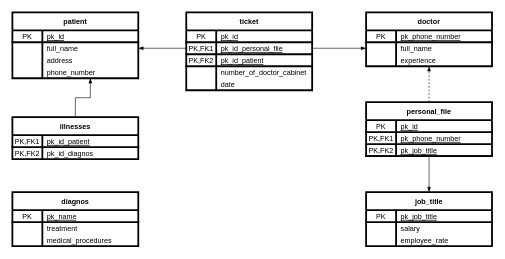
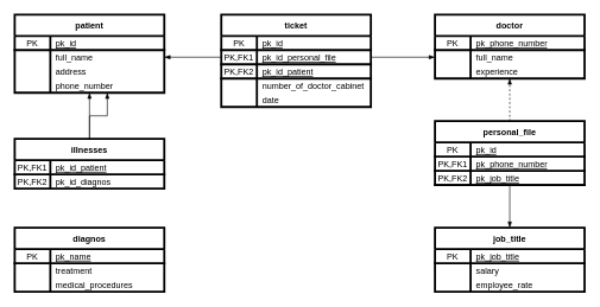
  <mxCell id="0" />
  <mxCell id="1" parent="0" />
  <mxCell id="2" value="patient" style="shape=table;startSize=30;container=1;collapsible=1;childLayout=tableLayout;fixedRows=1;rowLines=0;fontStyle=1;align=center;resizeLast=1;strokeWidth=3;" parent="1" vertex="1"><mxGeometry x="20" y="20" width="210" height="110" as="geometry"><mxRectangle x="120" y="120" width="100" height="30" as="alternateBounds" /></mxGeometry></mxCell>
  <mxCell id="3" value="" style="shape=partialRectangle;collapsible=0;dropTarget=0;pointerEvents=0;fillColor=none;points=[[0,0.5],[1,0.5]];portConstraint=eastwest;top=0;left=0;right=0;bottom=1;strokeWidth=3;" parent="2" vertex="1"><mxGeometry y="30" width="210" height="20" as="geometry" /></mxCell>
  <mxCell id="4" value="PK" style="shape=partialRectangle;overflow=hidden;connectable=0;fillColor=none;top=0;left=0;bottom=0;right=0;fontStyle=0;fontFamily=Helvetica;" parent="3" vertex="1"><mxGeometry width="50" height="20" as="geometry"><mxRectangle width="50" height="20" as="alternateBounds" /></mxGeometry></mxCell>
  <mxCell id="5" value="pk_id" style="shape=partialRectangle;overflow=hidden;connectable=0;fillColor=none;top=0;left=0;bottom=0;right=0;align=left;spacingLeft=6;fontStyle=4;strokeWidth=1;" parent="3" vertex="1"><mxGeometry x="50" width="160" height="20" as="geometry"><mxRectangle width="160" height="20" as="alternateBounds" /></mxGeometry></mxCell>
  <mxCell id="6" value="" style="shape=partialRectangle;collapsible=0;dropTarget=0;pointerEvents=0;fillColor=none;points=[[0,0.5],[1,0.5]];portConstraint=eastwest;top=0;left=0;right=0;bottom=0;strokeWidth=1;" parent="2" vertex="1"><mxGeometry y="50" width="210" height="20" as="geometry" /></mxCell>
  <mxCell id="7" value="" style="shape=partialRectangle;overflow=hidden;connectable=0;fillColor=none;top=0;left=0;bottom=0;right=0;" parent="6" vertex="1"><mxGeometry width="50" height="20" as="geometry"><mxRectangle width="50" height="20" as="alternateBounds" /></mxGeometry></mxCell>
  <mxCell id="8" value="full_name" style="shape=partialRectangle;overflow=hidden;connectable=1;fillColor=none;top=0;left=0;bottom=0;right=0;align=left;spacingLeft=6;movable=1;resizable=1;rotatable=1;deletable=1;editable=1;locked=0;strokeWidth=1;" parent="6" vertex="1"><mxGeometry x="50" width="160" height="20" as="geometry"><mxRectangle width="160" height="20" as="alternateBounds" /></mxGeometry></mxCell>
  <mxCell id="9" style="shape=partialRectangle;collapsible=0;dropTarget=0;pointerEvents=0;fillColor=none;points=[[0,0.5],[1,0.5]];portConstraint=eastwest;top=0;left=0;right=0;bottom=0;strokeWidth=1;" parent="2" vertex="1"><mxGeometry y="70" width="210" height="20" as="geometry" /></mxCell>
  <mxCell id="10" style="shape=partialRectangle;overflow=hidden;connectable=0;fillColor=none;top=0;left=0;bottom=0;right=0;" parent="9" vertex="1"><mxGeometry width="50" height="20" as="geometry"><mxRectangle width="50" height="20" as="alternateBounds" /></mxGeometry></mxCell>
  <mxCell id="11" value="address" style="shape=partialRectangle;overflow=hidden;connectable=1;fillColor=none;top=0;left=0;bottom=0;right=0;align=left;spacingLeft=6;movable=1;resizable=1;rotatable=1;deletable=1;editable=1;locked=0;strokeWidth=1;" parent="9" vertex="1"><mxGeometry x="50" width="160" height="20" as="geometry"><mxRectangle width="160" height="20" as="alternateBounds" /></mxGeometry></mxCell>
  <mxCell id="12" style="shape=partialRectangle;collapsible=0;dropTarget=0;pointerEvents=0;fillColor=none;points=[[0,0.5],[1,0.5]];portConstraint=eastwest;top=0;left=0;right=0;bottom=0;strokeWidth=1;" parent="2" vertex="1"><mxGeometry y="90" width="210" height="20" as="geometry" /></mxCell>
  <mxCell id="13" style="shape=partialRectangle;overflow=hidden;connectable=0;fillColor=none;top=0;left=0;bottom=0;right=0;" parent="12" vertex="1"><mxGeometry width="50" height="20" as="geometry"><mxRectangle width="50" height="20" as="alternateBounds" /></mxGeometry></mxCell>
  <mxCell id="14" value="phone_number" style="shape=partialRectangle;overflow=hidden;connectable=1;fillColor=none;top=0;left=0;bottom=0;right=0;align=left;spacingLeft=6;movable=1;resizable=1;rotatable=1;deletable=1;editable=1;locked=0;strokeWidth=1;" parent="12" vertex="1"><mxGeometry x="50" width="160" height="20" as="geometry"><mxRectangle width="160" height="20" as="alternateBounds" /></mxGeometry></mxCell>
  <mxCell id="15" value="ticket" style="shape=table;startSize=30;container=1;collapsible=1;childLayout=tableLayout;fixedRows=1;rowLines=0;fontStyle=1;align=center;resizeLast=1;strokeWidth=3;" parent="1" vertex="1"><mxGeometry x="310" y="20" width="210" height="130" as="geometry"><mxRectangle x="120" y="120" width="100" height="30" as="alternateBounds" /></mxGeometry></mxCell>
  <mxCell id="16" value="" style="shape=partialRectangle;collapsible=0;dropTarget=0;pointerEvents=0;fillColor=none;points=[[0,0.5],[1,0.5]];portConstraint=eastwest;top=0;left=0;right=0;bottom=1;strokeWidth=3;" parent="15" vertex="1"><mxGeometry y="30" width="210" height="20" as="geometry" /></mxCell>
  <mxCell id="17" value="PK" style="shape=partialRectangle;overflow=hidden;connectable=0;fillColor=none;top=0;left=0;bottom=0;right=0;fontStyle=0;fontFamily=Helvetica;" parent="16" vertex="1"><mxGeometry width="50" height="20" as="geometry"><mxRectangle width="50" height="20" as="alternateBounds" /></mxGeometry></mxCell>
  <mxCell id="18" value="pk_id" style="shape=partialRectangle;overflow=hidden;connectable=0;fillColor=none;top=0;left=0;bottom=0;right=0;align=left;spacingLeft=6;fontStyle=4;strokeWidth=1;" parent="16" vertex="1"><mxGeometry x="50" width="160" height="20" as="geometry"><mxRectangle width="160" height="20" as="alternateBounds" /></mxGeometry></mxCell>
  <mxCell id="19" style="shape=partialRectangle;collapsible=0;dropTarget=0;pointerEvents=0;fillColor=none;points=[[0,0.5],[1,0.5]];portConstraint=eastwest;top=0;left=0;right=0;bottom=1;strokeWidth=3;" parent="15" vertex="1"><mxGeometry y="50" width="210" height="20" as="geometry" /></mxCell>
  <mxCell id="20" value="PK,FK1" style="shape=partialRectangle;overflow=hidden;connectable=0;fillColor=none;top=0;left=0;bottom=0;right=0;fontStyle=0;" parent="19" vertex="1"><mxGeometry width="50" height="20" as="geometry"><mxRectangle width="50" height="20" as="alternateBounds" /></mxGeometry></mxCell>
  <mxCell id="21" value="pk_id_personal_file" style="shape=partialRectangle;overflow=hidden;connectable=0;fillColor=none;top=0;left=0;bottom=0;right=0;align=left;spacingLeft=6;fontStyle=4;strokeWidth=1;" parent="19" vertex="1"><mxGeometry x="50" width="160" height="20" as="geometry"><mxRectangle width="160" height="20" as="alternateBounds" /></mxGeometry></mxCell>
  <mxCell id="22" style="shape=partialRectangle;collapsible=0;dropTarget=0;pointerEvents=0;fillColor=none;points=[[0,0.5],[1,0.5]];portConstraint=eastwest;top=0;left=0;right=0;bottom=1;strokeWidth=3;fontStyle=0" parent="15" vertex="1"><mxGeometry y="70" width="210" height="20" as="geometry" /></mxCell>
  <mxCell id="23" value="PK,FK2" style="shape=partialRectangle;overflow=hidden;connectable=0;fillColor=none;top=0;left=0;bottom=0;right=0;fontStyle=0;" parent="22" vertex="1"><mxGeometry width="50" height="20" as="geometry"><mxRectangle width="50" height="20" as="alternateBounds" /></mxGeometry></mxCell>
  <mxCell id="24" value="pk_id_patient" style="shape=partialRectangle;overflow=hidden;connectable=0;fillColor=none;top=0;left=0;bottom=0;right=0;align=left;spacingLeft=6;fontStyle=4;strokeWidth=1;" parent="22" vertex="1"><mxGeometry x="50" width="160" height="20" as="geometry"><mxRectangle width="160" height="20" as="alternateBounds" /></mxGeometry></mxCell>
  <mxCell id="25" value="" style="shape=partialRectangle;collapsible=0;dropTarget=0;pointerEvents=0;fillColor=none;points=[[0,0.5],[1,0.5]];portConstraint=eastwest;top=0;left=0;right=0;bottom=0;strokeWidth=1;" parent="15" vertex="1"><mxGeometry y="90" width="210" height="20" as="geometry" /></mxCell>
  <mxCell id="26" value="" style="shape=partialRectangle;overflow=hidden;connectable=0;fillColor=none;top=0;left=0;bottom=0;right=0;" parent="25" vertex="1"><mxGeometry width="50" height="20" as="geometry"><mxRectangle width="50" height="20" as="alternateBounds" /></mxGeometry></mxCell>
  <mxCell id="27" value="number_of_doctor_cabinet" style="shape=partialRectangle;overflow=hidden;connectable=1;fillColor=none;top=0;left=0;bottom=0;right=0;align=left;spacingLeft=6;movable=1;resizable=1;rotatable=1;deletable=1;editable=1;locked=0;strokeWidth=1;" parent="25" vertex="1"><mxGeometry x="50" width="160" height="20" as="geometry"><mxRectangle width="160" height="20" as="alternateBounds" /></mxGeometry></mxCell>
  <mxCell id="28" value="" style="shape=partialRectangle;collapsible=0;dropTarget=0;pointerEvents=0;fillColor=none;points=[[0,0.5],[1,0.5]];portConstraint=eastwest;top=0;left=0;right=0;bottom=0;" parent="15" vertex="1"><mxGeometry y="110" width="210" height="20" as="geometry" /></mxCell>
  <mxCell id="29" value="" style="shape=partialRectangle;overflow=hidden;connectable=0;fillColor=none;top=0;left=0;bottom=0;right=0;" parent="28" vertex="1"><mxGeometry width="50" height="20" as="geometry"><mxRectangle width="50" height="20" as="alternateBounds" /></mxGeometry></mxCell>
  <mxCell id="30" value="date" style="shape=partialRectangle;overflow=hidden;connectable=1;fillColor=none;top=0;left=0;bottom=0;right=0;align=left;spacingLeft=6;movable=1;resizable=1;rotatable=1;deletable=1;editable=1;locked=0;" parent="28" vertex="1"><mxGeometry x="50" width="160" height="20" as="geometry"><mxRectangle width="160" height="20" as="alternateBounds" /></mxGeometry></mxCell>
  <mxCell id="31" value="doctor" style="shape=table;startSize=30;container=1;collapsible=1;childLayout=tableLayout;fixedRows=1;rowLines=0;fontStyle=1;align=center;resizeLast=1;strokeWidth=3;" parent="1" vertex="1"><mxGeometry x="610" y="20" width="210" height="90" as="geometry"><mxRectangle x="120" y="120" width="100" height="30" as="alternateBounds" /></mxGeometry></mxCell>
  <mxCell id="32" value="" style="shape=partialRectangle;collapsible=0;dropTarget=0;pointerEvents=0;fillColor=none;points=[[0,0.5],[1,0.5]];portConstraint=eastwest;top=0;left=0;right=0;bottom=1;strokeWidth=3;" parent="31" vertex="1"><mxGeometry y="30" width="210" height="20" as="geometry" /></mxCell>
  <mxCell id="33" value="PK" style="shape=partialRectangle;overflow=hidden;connectable=0;fillColor=none;top=0;left=0;bottom=0;right=0;fontStyle=0;fontFamily=Helvetica;" parent="32" vertex="1"><mxGeometry width="50" height="20" as="geometry"><mxRectangle width="50" height="20" as="alternateBounds" /></mxGeometry></mxCell>
  <mxCell id="34" value="pk_phone_number" style="shape=partialRectangle;overflow=hidden;connectable=0;fillColor=none;top=0;left=0;bottom=0;right=0;align=left;spacingLeft=6;fontStyle=4;strokeWidth=1;" parent="32" vertex="1"><mxGeometry x="50" width="160" height="20" as="geometry"><mxRectangle width="160" height="20" as="alternateBounds" /></mxGeometry></mxCell>
  <mxCell id="35" value="" style="shape=partialRectangle;collapsible=0;dropTarget=0;pointerEvents=0;fillColor=none;points=[[0,0.5],[1,0.5]];portConstraint=eastwest;top=0;left=0;right=0;bottom=0;strokeWidth=1;" parent="31" vertex="1"><mxGeometry y="50" width="210" height="20" as="geometry" /></mxCell>
  <mxCell id="36" value="" style="shape=partialRectangle;overflow=hidden;connectable=0;fillColor=none;top=0;left=0;bottom=0;right=0;" parent="35" vertex="1"><mxGeometry width="50" height="20" as="geometry"><mxRectangle width="50" height="20" as="alternateBounds" /></mxGeometry></mxCell>
  <mxCell id="37" value="full_name" style="shape=partialRectangle;overflow=hidden;connectable=1;fillColor=none;top=0;left=0;bottom=0;right=0;align=left;spacingLeft=6;movable=1;resizable=1;rotatable=1;deletable=1;editable=1;locked=0;strokeWidth=1;" parent="35" vertex="1"><mxGeometry x="50" width="160" height="20" as="geometry"><mxRectangle width="160" height="20" as="alternateBounds" /></mxGeometry></mxCell>
  <mxCell id="38" style="shape=partialRectangle;collapsible=0;dropTarget=0;pointerEvents=0;fillColor=none;points=[[0,0.5],[1,0.5]];portConstraint=eastwest;top=0;left=0;right=0;bottom=0;strokeWidth=1;" parent="31" vertex="1"><mxGeometry y="70" width="210" height="20" as="geometry" /></mxCell>
  <mxCell id="39" style="shape=partialRectangle;overflow=hidden;connectable=0;fillColor=none;top=0;left=0;bottom=0;right=0;" parent="38" vertex="1"><mxGeometry width="50" height="20" as="geometry"><mxRectangle width="50" height="20" as="alternateBounds" /></mxGeometry></mxCell>
  <mxCell id="40" value="experience" style="shape=partialRectangle;overflow=hidden;connectable=1;fillColor=none;top=0;left=0;bottom=0;right=0;align=left;spacingLeft=6;movable=1;resizable=1;rotatable=1;deletable=1;editable=1;locked=0;strokeWidth=1;" parent="38" vertex="1"><mxGeometry x="50" width="160" height="20" as="geometry"><mxRectangle width="160" height="20" as="alternateBounds" /></mxGeometry></mxCell>
  <mxCell id="41" style="edgeStyle=orthogonalEdgeStyle;rounded=0;orthogonalLoop=1;jettySize=auto;html=1;entryX=0.5;entryY=1;entryDx=0;entryDy=0;endArrow=blockThin;endFill=1;dashed=1;" parent="1" source="43" target="31" edge="1"><mxGeometry relative="1" as="geometry" /></mxCell>
  <mxCell id="42" style="edgeStyle=orthogonalEdgeStyle;rounded=0;orthogonalLoop=1;jettySize=auto;html=1;entryX=0.5;entryY=0;entryDx=0;entryDy=0;endArrow=blockThin;endFill=1;" parent="1" source="43" target="53" edge="1"><mxGeometry relative="1" as="geometry" /></mxCell>
  <mxCell id="43" value="personal_file" style="shape=table;startSize=30;container=1;collapsible=1;childLayout=tableLayout;fixedRows=1;rowLines=0;fontStyle=1;align=center;resizeLast=1;strokeWidth=3;" parent="1" vertex="1"><mxGeometry x="610" y="170" width="210" height="90" as="geometry"><mxRectangle x="120" y="120" width="100" height="30" as="alternateBounds" /></mxGeometry></mxCell>
  <mxCell id="44" value="" style="shape=partialRectangle;collapsible=0;dropTarget=0;pointerEvents=0;fillColor=none;points=[[0,0.5],[1,0.5]];portConstraint=eastwest;top=0;left=0;right=0;bottom=1;strokeWidth=3;" parent="43" vertex="1"><mxGeometry y="30" width="210" height="20" as="geometry" /></mxCell>
  <mxCell id="45" value="PK" style="shape=partialRectangle;overflow=hidden;connectable=0;fillColor=none;top=0;left=0;bottom=0;right=0;fontStyle=0;fontFamily=Helvetica;" parent="44" vertex="1"><mxGeometry width="50" height="20" as="geometry"><mxRectangle width="50" height="20" as="alternateBounds" /></mxGeometry></mxCell>
  <mxCell id="46" value="pk_id" style="shape=partialRectangle;overflow=hidden;connectable=0;fillColor=none;top=0;left=0;bottom=0;right=0;align=left;spacingLeft=6;fontStyle=4;strokeWidth=1;" parent="44" vertex="1"><mxGeometry x="50" width="160" height="20" as="geometry"><mxRectangle width="160" height="20" as="alternateBounds" /></mxGeometry></mxCell>
  <mxCell id="47" style="shape=partialRectangle;collapsible=0;dropTarget=0;pointerEvents=0;fillColor=none;points=[[0,0.5],[1,0.5]];portConstraint=eastwest;top=0;left=0;right=0;bottom=1;strokeWidth=3;" parent="43" vertex="1"><mxGeometry y="50" width="210" height="20" as="geometry" /></mxCell>
  <mxCell id="48" value="PK,FK1" style="shape=partialRectangle;overflow=hidden;connectable=0;fillColor=none;top=0;left=0;bottom=0;right=0;fontStyle=0;fontFamily=Helvetica;" parent="47" vertex="1"><mxGeometry width="50" height="20" as="geometry"><mxRectangle width="50" height="20" as="alternateBounds" /></mxGeometry></mxCell>
  <mxCell id="49" value="pk_phone_number" style="shape=partialRectangle;overflow=hidden;connectable=0;fillColor=none;top=0;left=0;bottom=0;right=0;align=left;spacingLeft=6;fontStyle=4;strokeWidth=1;" parent="47" vertex="1"><mxGeometry x="50" width="160" height="20" as="geometry"><mxRectangle width="160" height="20" as="alternateBounds" /></mxGeometry></mxCell>
  <mxCell id="50" style="shape=partialRectangle;collapsible=0;dropTarget=0;pointerEvents=0;fillColor=none;points=[[0,0.5],[1,0.5]];portConstraint=eastwest;top=0;left=0;right=0;bottom=1;strokeWidth=3;" parent="43" vertex="1"><mxGeometry y="70" width="210" height="20" as="geometry" /></mxCell>
  <mxCell id="51" value="PK,FK2" style="shape=partialRectangle;overflow=hidden;connectable=0;fillColor=none;top=0;left=0;bottom=0;right=0;fontStyle=0;fontFamily=Helvetica;" parent="50" vertex="1"><mxGeometry width="50" height="20" as="geometry"><mxRectangle width="50" height="20" as="alternateBounds" /></mxGeometry></mxCell>
  <mxCell id="52" value="pk_job_title" style="shape=partialRectangle;overflow=hidden;connectable=0;fillColor=none;top=0;left=0;bottom=0;right=0;align=left;spacingLeft=6;fontStyle=4;strokeWidth=1;" parent="50" vertex="1"><mxGeometry x="50" width="160" height="20" as="geometry"><mxRectangle width="160" height="20" as="alternateBounds" /></mxGeometry></mxCell>
  <mxCell id="53" value="job_title" style="shape=table;startSize=30;container=1;collapsible=1;childLayout=tableLayout;fixedRows=1;rowLines=0;fontStyle=1;align=center;resizeLast=1;strokeWidth=3;" parent="1" vertex="1"><mxGeometry x="610" y="320" width="210" height="90" as="geometry"><mxRectangle x="120" y="120" width="100" height="30" as="alternateBounds" /></mxGeometry></mxCell>
  <mxCell id="54" value="" style="shape=partialRectangle;collapsible=0;dropTarget=0;pointerEvents=0;fillColor=none;points=[[0,0.5],[1,0.5]];portConstraint=eastwest;top=0;left=0;right=0;bottom=1;strokeWidth=3;" parent="53" vertex="1"><mxGeometry y="30" width="210" height="20" as="geometry" /></mxCell>
  <mxCell id="55" value="PK" style="shape=partialRectangle;overflow=hidden;connectable=0;fillColor=none;top=0;left=0;bottom=0;right=0;fontStyle=0;fontFamily=Helvetica;" parent="54" vertex="1"><mxGeometry width="50" height="20" as="geometry"><mxRectangle width="50" height="20" as="alternateBounds" /></mxGeometry></mxCell>
  <mxCell id="56" value="pk_job_title" style="shape=partialRectangle;overflow=hidden;connectable=0;fillColor=none;top=0;left=0;bottom=0;right=0;align=left;spacingLeft=6;fontStyle=4;strokeWidth=1;" parent="54" vertex="1"><mxGeometry x="50" width="160" height="20" as="geometry"><mxRectangle width="160" height="20" as="alternateBounds" /></mxGeometry></mxCell>
  <mxCell id="57" value="" style="shape=partialRectangle;collapsible=0;dropTarget=0;pointerEvents=0;fillColor=none;points=[[0,0.5],[1,0.5]];portConstraint=eastwest;top=0;left=0;right=0;bottom=0;strokeWidth=1;" parent="53" vertex="1"><mxGeometry y="50" width="210" height="20" as="geometry" /></mxCell>
  <mxCell id="58" value="" style="shape=partialRectangle;overflow=hidden;connectable=0;fillColor=none;top=0;left=0;bottom=0;right=0;" parent="57" vertex="1"><mxGeometry width="50" height="20" as="geometry"><mxRectangle width="50" height="20" as="alternateBounds" /></mxGeometry></mxCell>
  <mxCell id="59" value="salary" style="shape=partialRectangle;overflow=hidden;connectable=1;fillColor=none;top=0;left=0;bottom=0;right=0;align=left;spacingLeft=6;movable=1;resizable=1;rotatable=1;deletable=1;editable=1;locked=0;strokeWidth=1;" parent="57" vertex="1"><mxGeometry x="50" width="160" height="20" as="geometry"><mxRectangle width="160" height="20" as="alternateBounds" /></mxGeometry></mxCell>
  <mxCell id="60" style="shape=partialRectangle;collapsible=0;dropTarget=0;pointerEvents=0;fillColor=none;points=[[0,0.5],[1,0.5]];portConstraint=eastwest;top=0;left=0;right=0;bottom=0;strokeWidth=1;" parent="53" vertex="1"><mxGeometry y="70" width="210" height="20" as="geometry" /></mxCell>
  <mxCell id="61" style="shape=partialRectangle;overflow=hidden;connectable=0;fillColor=none;top=0;left=0;bottom=0;right=0;" parent="60" vertex="1"><mxGeometry width="50" height="20" as="geometry"><mxRectangle width="50" height="20" as="alternateBounds" /></mxGeometry></mxCell>
  <mxCell id="62" value="employee_rate" style="shape=partialRectangle;overflow=hidden;connectable=1;fillColor=none;top=0;left=0;bottom=0;right=0;align=left;spacingLeft=6;movable=1;resizable=1;rotatable=1;deletable=1;editable=1;locked=0;strokeWidth=1;" parent="60" vertex="1"><mxGeometry x="50" width="160" height="20" as="geometry"><mxRectangle width="160" height="20" as="alternateBounds" /></mxGeometry></mxCell>
+ <mxCell id="63" style="edgeStyle=orthogonalEdgeStyle;rounded=0;orthogonalLoop=1;jettySize=auto;html=1;entryX=0.5;entryY=1;entryDx=0;entryDy=0;endArrow=blockThin;endFill=1;" edge="1" parent="1" source="65" target="2"><mxGeometry relative="1" as="geometry" /></mxCell>
  <mxCell id="64" style="edgeStyle=orthogonalEdgeStyle;rounded=0;orthogonalLoop=1;jettySize=auto;html=1;endArrow=blockThin;endFill=1;" edge="1" parent="1" source="65" target="14"><mxGeometry relative="1" as="geometry" /></mxCell>
  <mxCell id="65" value="illnesses" style="shape=table;startSize=30;container=1;collapsible=1;childLayout=tableLayout;fixedRows=1;rowLines=0;fontStyle=1;align=center;resizeLast=1;strokeWidth=3;" parent="1" vertex="1"><mxGeometry x="20" y="195" width="210" height="70" as="geometry"><mxRectangle x="120" y="120" width="100" height="30" as="alternateBounds" /></mxGeometry></mxCell>
  <mxCell id="66" value="" style="shape=partialRectangle;collapsible=0;dropTarget=0;pointerEvents=0;fillColor=none;points=[[0,0.5],[1,0.5]];portConstraint=eastwest;top=0;left=0;right=0;bottom=1;strokeWidth=3;" parent="65" vertex="1"><mxGeometry y="30" width="210" height="20" as="geometry" /></mxCell>
  <mxCell id="67" value="PK,FK1" style="shape=partialRectangle;overflow=hidden;connectable=0;fillColor=none;top=0;left=0;bottom=0;right=0;fontStyle=0;fontFamily=Helvetica;" parent="66" vertex="1"><mxGeometry width="50" height="20" as="geometry"><mxRectangle width="50" height="20" as="alternateBounds" /></mxGeometry></mxCell>
  <mxCell id="68" value="pk_id_patient" style="shape=partialRectangle;overflow=hidden;connectable=0;fillColor=none;top=0;left=0;bottom=0;right=0;align=left;spacingLeft=6;fontStyle=4;strokeWidth=1;" parent="66" vertex="1"><mxGeometry x="50" width="160" height="20" as="geometry"><mxRectangle width="160" height="20" as="alternateBounds" /></mxGeometry></mxCell>
  <mxCell id="69" value="" style="shape=partialRectangle;collapsible=0;dropTarget=0;pointerEvents=0;fillColor=none;points=[[0,0.5],[1,0.5]];portConstraint=eastwest;top=0;left=0;right=0;bottom=0;strokeWidth=1;" parent="65" vertex="1"><mxGeometry y="50" width="210" height="20" as="geometry" /></mxCell>
  <mxCell id="70" value="PK,FK2" style="shape=partialRectangle;overflow=hidden;connectable=0;fillColor=none;top=0;left=0;bottom=0;right=0;" parent="69" vertex="1"><mxGeometry width="50" height="20" as="geometry"><mxRectangle width="50" height="20" as="alternateBounds" /></mxGeometry></mxCell>
  <mxCell id="71" value="pk_id_diagnos" style="shape=partialRectangle;overflow=hidden;connectable=1;fillColor=none;top=0;left=0;bottom=0;right=0;align=left;spacingLeft=6;movable=1;resizable=1;rotatable=1;deletable=1;editable=1;locked=0;strokeWidth=1;" parent="69" vertex="1"><mxGeometry x="50" width="160" height="20" as="geometry"><mxRectangle width="160" height="20" as="alternateBounds" /></mxGeometry></mxCell>
  <mxCell id="72" style="edgeStyle=orthogonalEdgeStyle;rounded=0;orthogonalLoop=1;jettySize=auto;html=1;exitX=0;exitY=0.5;exitDx=0;exitDy=0;entryX=1;entryY=0.5;entryDx=0;entryDy=0;endArrow=blockThin;endFill=1;" parent="1" source="19" target="8" edge="1"><mxGeometry relative="1" as="geometry" /></mxCell>
  <mxCell id="73" value="diagnos" style="shape=table;startSize=30;container=1;collapsible=1;childLayout=tableLayout;fixedRows=1;rowLines=0;fontStyle=1;align=center;resizeLast=1;strokeWidth=3;" vertex="1" parent="1"><mxGeometry x="20" y="320" width="210" height="90" as="geometry"><mxRectangle x="120" y="120" width="100" height="30" as="alternateBounds" /></mxGeometry></mxCell>
  <mxCell id="74" value="" style="shape=partialRectangle;collapsible=0;dropTarget=0;pointerEvents=0;fillColor=none;points=[[0,0.5],[1,0.5]];portConstraint=eastwest;top=0;left=0;right=0;bottom=1;strokeWidth=3;" vertex="1" parent="73"><mxGeometry y="30" width="210" height="20" as="geometry" /></mxCell>
  <mxCell id="75" value="PK" style="shape=partialRectangle;overflow=hidden;connectable=0;fillColor=none;top=0;left=0;bottom=0;right=0;fontStyle=0;fontFamily=Helvetica;" vertex="1" parent="74"><mxGeometry width="50" height="20" as="geometry"><mxRectangle width="50" height="20" as="alternateBounds" /></mxGeometry></mxCell>
  <mxCell id="76" value="pk_name" style="shape=partialRectangle;overflow=hidden;connectable=0;fillColor=none;top=0;left=0;bottom=0;right=0;align=left;spacingLeft=6;fontStyle=4;strokeWidth=1;" vertex="1" parent="74"><mxGeometry x="50" width="160" height="20" as="geometry"><mxRectangle width="160" height="20" as="alternateBounds" /></mxGeometry></mxCell>
  <mxCell id="77" value="" style="shape=partialRectangle;collapsible=0;dropTarget=0;pointerEvents=0;fillColor=none;points=[[0,0.5],[1,0.5]];portConstraint=eastwest;top=0;left=0;right=0;bottom=0;strokeWidth=1;" vertex="1" parent="73"><mxGeometry y="50" width="210" height="20" as="geometry" /></mxCell>
  <mxCell id="78" value="" style="shape=partialRectangle;overflow=hidden;connectable=0;fillColor=none;top=0;left=0;bottom=0;right=0;" vertex="1" parent="77"><mxGeometry width="50" height="20" as="geometry"><mxRectangle width="50" height="20" as="alternateBounds" /></mxGeometry></mxCell>
  <mxCell id="79" value="treatment" style="shape=partialRectangle;overflow=hidden;connectable=1;fillColor=none;top=0;left=0;bottom=0;right=0;align=left;spacingLeft=6;movable=1;resizable=1;rotatable=1;deletable=1;editable=1;locked=0;strokeWidth=1;" vertex="1" parent="77"><mxGeometry x="50" width="160" height="20" as="geometry"><mxRectangle width="160" height="20" as="alternateBounds" /></mxGeometry></mxCell>
  <mxCell id="80" style="shape=partialRectangle;collapsible=0;dropTarget=0;pointerEvents=0;fillColor=none;points=[[0,0.5],[1,0.5]];portConstraint=eastwest;top=0;left=0;right=0;bottom=0;strokeWidth=1;" vertex="1" parent="73"><mxGeometry y="70" width="210" height="20" as="geometry" /></mxCell>
  <mxCell id="81" style="shape=partialRectangle;overflow=hidden;connectable=0;fillColor=none;top=0;left=0;bottom=0;right=0;" vertex="1" parent="80"><mxGeometry width="50" height="20" as="geometry"><mxRectangle width="50" height="20" as="alternateBounds" /></mxGeometry></mxCell>
  <mxCell id="82" value="medical_procedures" style="shape=partialRectangle;overflow=hidden;connectable=1;fillColor=none;top=0;left=0;bottom=0;right=0;align=left;spacingLeft=6;movable=1;resizable=1;rotatable=1;deletable=1;editable=1;locked=0;strokeWidth=1;" vertex="1" parent="80"><mxGeometry x="50" width="160" height="20" as="geometry"><mxRectangle width="160" height="20" as="alternateBounds" /></mxGeometry></mxCell>
  <mxCell id="83" style="edgeStyle=orthogonalEdgeStyle;rounded=0;orthogonalLoop=1;jettySize=auto;html=1;entryX=0;entryY=0.5;entryDx=0;entryDy=0;endArrow=blockThin;endFill=1;" edge="1" parent="1" source="19" target="35"><mxGeometry relative="1" as="geometry" /></mxCell>
